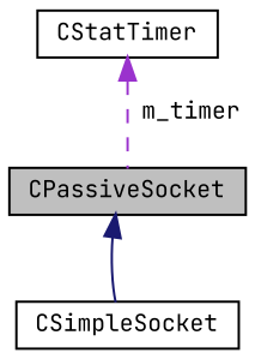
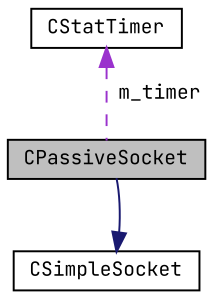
  digraph {
    fontname="JetBrains Mono"
    node [color=black fillcolor=white fontname="JetBrains Mono" fontsize=10 shape=record style=filled]
    edge [dir=back fontname="JetBrains Mono" fontsize=10 labelfontname=Helvetica labelfontsize=10]
    n1 [fillcolor=grey75 fontcolor=black height=0.2 label=CPassiveSocket width=0.4]
    n2 [height=0.2 label=CSimpleSocket width=0.4]
    n3 [height=0.2 label=CStatTimer width=0.4]
-   n1 -> n2 [color=midnightblue style=solid]
+   n2 -> n1 [color=midnightblue style=solid]
    n3 -> n1 [color=darkorchid3 label=" m_timer" style=dashed]
  }
